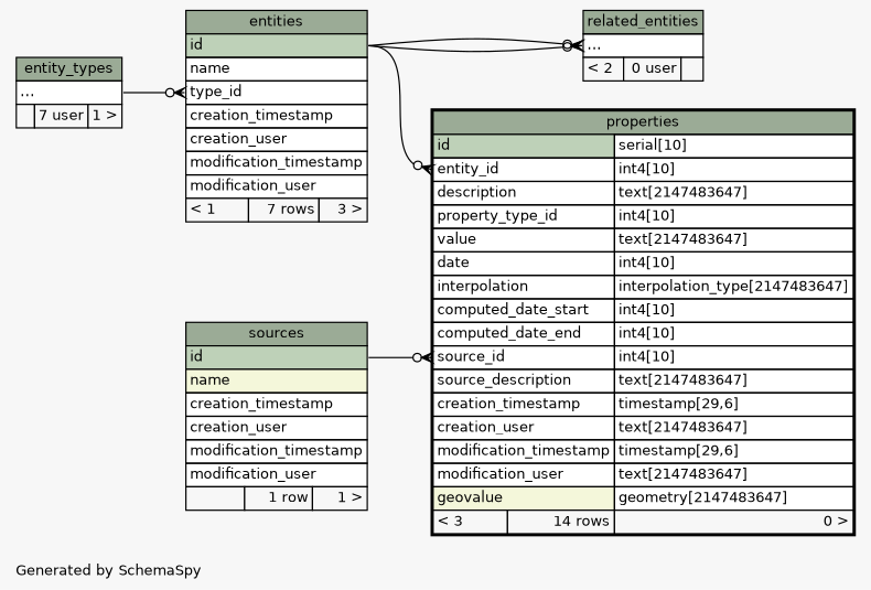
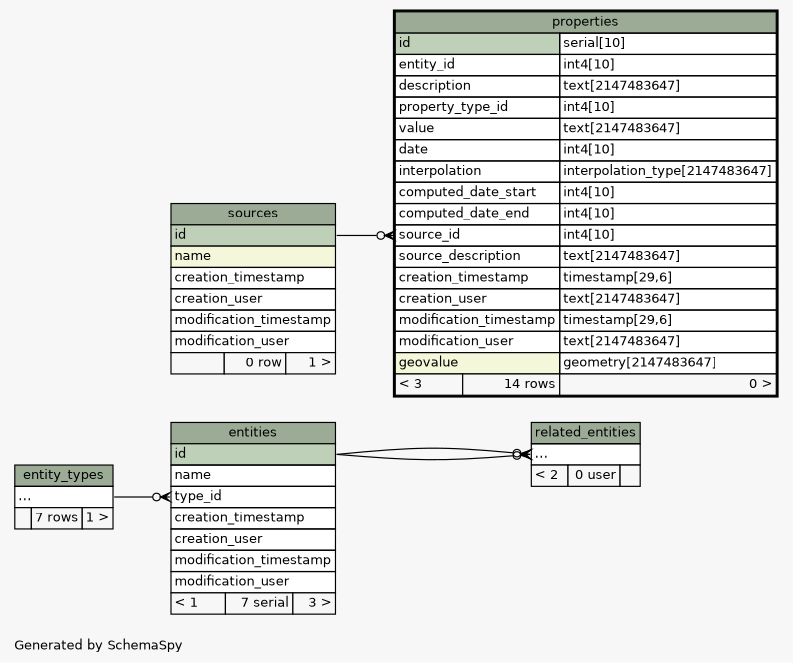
  digraph {
    bgcolor="#f7f7f7"
    fontname=Helvetica
    fontsize=11
    label="\nGenerated by SchemaSpy"
    labeljust=l
    nodesep=0.18
    rankdir=RL
    ranksep=0.46
    node [fontname=Helvetica fontsize=11 shape=plaintext]
    edge [arrowhead=none arrowsize=0.8 arrowtail=crowodot dir=back headport="id:e" tailport="elipses:w"]
-   n1 [label=<     <TABLE BORDER="0" CELLBORDER="1" CELLSPACING="0" BGCOLOR="#ffffff">       <TR><TD COLSPAN="3" BGCOLOR="#9bab96" ALIGN="CENTER">entities</TD></TR>       <TR><TD PORT="id" COLSPAN="3" BGCOLOR="#bed1b8" ALIGN="LEFT">id</TD></TR>       <TR><TD PORT="name" COLSPAN="3" ALIGN="LEFT">name</TD></TR>       <TR><TD PORT="type_id" COLSPAN="3" ALIGN="LEFT">type_id</TD></TR>       <TR><TD PORT="creation_timestamp" COLSPAN="3" ALIGN="LEFT">creation_timestamp</TD></TR>       <TR><TD PORT="creation_user" COLSPAN="3" ALIGN="LEFT">creation_user</TD></TR>       <TR><TD PORT="modification_timestamp" COLSPAN="3" ALIGN="LEFT">modification_timestamp</TD></TR>       <TR><TD PORT="modification_user" COLSPAN="3" ALIGN="LEFT">modification_user</TD></TR>       <TR><TD ALIGN="LEFT" BGCOLOR="#f7f7f7">&lt; 1</TD><TD ALIGN="RIGHT" BGCOLOR="#f7f7f7">7 rows</TD><TD ALIGN="RIGHT" BGCOLOR="#f7f7f7">3 &gt;</TD></TR>     </TABLE>>]
-   n2 [label=<     <TABLE BORDER="0" CELLBORDER="1" CELLSPACING="0" BGCOLOR="#ffffff">       <TR><TD COLSPAN="3" BGCOLOR="#9bab96" ALIGN="CENTER">entity_types</TD></TR>       <TR><TD PORT="elipses" COLSPAN="3" ALIGN="LEFT">...</TD></TR>       <TR><TD ALIGN="LEFT" BGCOLOR="#f7f7f7">  </TD><TD ALIGN="RIGHT" BGCOLOR="#f7f7f7">7 user</TD><TD ALIGN="RIGHT" BGCOLOR="#f7f7f7">1 &gt;</TD></TR>     </TABLE>>]
+   n1 [label=<     <TABLE BORDER="0" CELLBORDER="1" CELLSPACING="0" BGCOLOR="#ffffff">       <TR><TD COLSPAN="3" BGCOLOR="#9bab96" ALIGN="CENTER">entities</TD></TR>       <TR><TD PORT="id" COLSPAN="3" BGCOLOR="#bed1b8" ALIGN="LEFT">id</TD></TR>       <TR><TD PORT="name" COLSPAN="3" ALIGN="LEFT">name</TD></TR>       <TR><TD PORT="type_id" COLSPAN="3" ALIGN="LEFT">type_id</TD></TR>       <TR><TD PORT="creation_timestamp" COLSPAN="3" ALIGN="LEFT">creation_timestamp</TD></TR>       <TR><TD PORT="creation_user" COLSPAN="3" ALIGN="LEFT">creation_user</TD></TR>       <TR><TD PORT="modification_timestamp" COLSPAN="3" ALIGN="LEFT">modification_timestamp</TD></TR>       <TR><TD PORT="modification_user" COLSPAN="3" ALIGN="LEFT">modification_user</TD></TR>       <TR><TD ALIGN="LEFT" BGCOLOR="#f7f7f7">&lt; 1</TD><TD ALIGN="RIGHT" BGCOLOR="#f7f7f7">7 serial</TD><TD ALIGN="RIGHT" BGCOLOR="#f7f7f7">3 &gt;</TD></TR>     </TABLE>>]
+   n2 [label=<     <TABLE BORDER="0" CELLBORDER="1" CELLSPACING="0" BGCOLOR="#ffffff">       <TR><TD COLSPAN="3" BGCOLOR="#9bab96" ALIGN="CENTER">entity_types</TD></TR>       <TR><TD PORT="elipses" COLSPAN="3" ALIGN="LEFT">...</TD></TR>       <TR><TD ALIGN="LEFT" BGCOLOR="#f7f7f7">  </TD><TD ALIGN="RIGHT" BGCOLOR="#f7f7f7">7 rows</TD><TD ALIGN="RIGHT" BGCOLOR="#f7f7f7">1 &gt;</TD></TR>     </TABLE>>]
    n3 [label=<     <TABLE BORDER="2" CELLBORDER="1" CELLSPACING="0" BGCOLOR="#ffffff">       <TR><TD COLSPAN="3" BGCOLOR="#9bab96" ALIGN="CENTER">properties</TD></TR>       <TR><TD PORT="id" COLSPAN="2" BGCOLOR="#bed1b8" ALIGN="LEFT">id</TD><TD PORT="id.type" ALIGN="LEFT">serial[10]</TD></TR>       <TR><TD PORT="entity_id" COLSPAN="2" ALIGN="LEFT">entity_id</TD><TD PORT="entity_id.type" ALIGN="LEFT">int4[10]</TD></TR>       <TR><TD PORT="description" COLSPAN="2" ALIGN="LEFT">description</TD><TD PORT="description.type" ALIGN="LEFT">text[2147483647]</TD></TR>       <TR><TD PORT="property_type_id" COLSPAN="2" ALIGN="LEFT">property_type_id</TD><TD PORT="property_type_id.type" ALIGN="LEFT">int4[10]</TD></TR>       <TR><TD PORT="value" COLSPAN="2" ALIGN="LEFT">value</TD><TD PORT="value.type" ALIGN="LEFT">text[2147483647]</TD></TR>       <TR><TD PORT="date" COLSPAN="2" ALIGN="LEFT">date</TD><TD PORT="date.type" ALIGN="LEFT">int4[10]</TD></TR>       <TR><TD PORT="interpolation" COLSPAN="2" ALIGN="LEFT">interpolation</TD><TD PORT="interpolation.type" ALIGN="LEFT">interpolation_type[2147483647]</TD></TR>       <TR><TD PORT="computed_date_start" COLSPAN="2" ALIGN="LEFT">computed_date_start</TD><TD PORT="computed_date_start.type" ALIGN="LEFT">int4[10]</TD></TR>       <TR><TD PORT="computed_date_end" COLSPAN="2" ALIGN="LEFT">computed_date_end</TD><TD PORT="computed_date_end.type" ALIGN="LEFT">int4[10]</TD></TR>       <TR><TD PORT="source_id" COLSPAN="2" ALIGN="LEFT">source_id</TD><TD PORT="source_id.type" ALIGN="LEFT">int4[10]</TD></TR>       <TR><TD PORT="source_description" COLSPAN="2" ALIGN="LEFT">source_description</TD><TD PORT="source_description.type" ALIGN="LEFT">text[2147483647]</TD></TR>       <TR><TD PORT="creation_timestamp" COLSPAN="2" ALIGN="LEFT">creation_timestamp</TD><TD PORT="creation_timestamp.type" ALIGN="LEFT">timestamp[29,6]</TD></TR>       <TR><TD PORT="creation_user" COLSPAN="2" ALIGN="LEFT">creation_user</TD><TD PORT="creation_user.type" ALIGN="LEFT">text[2147483647]</TD></TR>       <TR><TD PORT="modification_timestamp" COLSPAN="2" ALIGN="LEFT">modification_timestamp</TD><TD PORT="modification_timestamp.type" ALIGN="LEFT">timestamp[29,6]</TD></TR>       <TR><TD PORT="modification_user" COLSPAN="2" ALIGN="LEFT">modification_user</TD><TD PORT="modification_user.type" ALIGN="LEFT">text[2147483647]</TD></TR>       <TR><TD PORT="geovalue" COLSPAN="2" BGCOLOR="#f4f7da" ALIGN="LEFT">geovalue</TD><TD PORT="geovalue.type" ALIGN="LEFT">geometry[2147483647]</TD></TR>       <TR><TD ALIGN="LEFT" BGCOLOR="#f7f7f7">&lt; 3</TD><TD ALIGN="RIGHT" BGCOLOR="#f7f7f7">14 rows</TD><TD ALIGN="RIGHT" BGCOLOR="#f7f7f7">0 &gt;</TD></TR>     </TABLE>>]
-   n4 [label=<     <TABLE BORDER="0" CELLBORDER="1" CELLSPACING="0" BGCOLOR="#ffffff">       <TR><TD COLSPAN="3" BGCOLOR="#9bab96" ALIGN="CENTER">sources</TD></TR>       <TR><TD PORT="id" COLSPAN="3" BGCOLOR="#bed1b8" ALIGN="LEFT">id</TD></TR>       <TR><TD PORT="name" COLSPAN="3" BGCOLOR="#f4f7da" ALIGN="LEFT">name</TD></TR>       <TR><TD PORT="creation_timestamp" COLSPAN="3" ALIGN="LEFT">creation_timestamp</TD></TR>       <TR><TD PORT="creation_user" COLSPAN="3" ALIGN="LEFT">creation_user</TD></TR>       <TR><TD PORT="modification_timestamp" COLSPAN="3" ALIGN="LEFT">modification_timestamp</TD></TR>       <TR><TD PORT="modification_user" COLSPAN="3" ALIGN="LEFT">modification_user</TD></TR>       <TR><TD ALIGN="LEFT" BGCOLOR="#f7f7f7">  </TD><TD ALIGN="RIGHT" BGCOLOR="#f7f7f7">1 row</TD><TD ALIGN="RIGHT" BGCOLOR="#f7f7f7">1 &gt;</TD></TR>     </TABLE>>]
+   n4 [label=<     <TABLE BORDER="0" CELLBORDER="1" CELLSPACING="0" BGCOLOR="#ffffff">       <TR><TD COLSPAN="3" BGCOLOR="#9bab96" ALIGN="CENTER">sources</TD></TR>       <TR><TD PORT="id" COLSPAN="3" BGCOLOR="#bed1b8" ALIGN="LEFT">id</TD></TR>       <TR><TD PORT="name" COLSPAN="3" BGCOLOR="#f4f7da" ALIGN="LEFT">name</TD></TR>       <TR><TD PORT="creation_timestamp" COLSPAN="3" ALIGN="LEFT">creation_timestamp</TD></TR>       <TR><TD PORT="creation_user" COLSPAN="3" ALIGN="LEFT">creation_user</TD></TR>       <TR><TD PORT="modification_timestamp" COLSPAN="3" ALIGN="LEFT">modification_timestamp</TD></TR>       <TR><TD PORT="modification_user" COLSPAN="3" ALIGN="LEFT">modification_user</TD></TR>       <TR><TD ALIGN="LEFT" BGCOLOR="#f7f7f7">  </TD><TD ALIGN="RIGHT" BGCOLOR="#f7f7f7">0 row</TD><TD ALIGN="RIGHT" BGCOLOR="#f7f7f7">1 &gt;</TD></TR>     </TABLE>>]
    n5 [label=<     <TABLE BORDER="0" CELLBORDER="1" CELLSPACING="0" BGCOLOR="#ffffff">       <TR><TD COLSPAN="3" BGCOLOR="#9bab96" ALIGN="CENTER">related_entities</TD></TR>       <TR><TD PORT="elipses" COLSPAN="3" ALIGN="LEFT">...</TD></TR>       <TR><TD ALIGN="LEFT" BGCOLOR="#f7f7f7">&lt; 2</TD><TD ALIGN="RIGHT" BGCOLOR="#f7f7f7">0 user</TD><TD ALIGN="RIGHT" BGCOLOR="#f7f7f7">  </TD></TR>     </TABLE>>]
    n1 -> n2 [headport="elipses:e" tailport="type_id:w"]
-   n3 -> n1 [tailport="entity_id:w"]
    n3 -> n4 [tailport="source_id:w"]
    n5 -> n1
    n5 -> n1
  }
